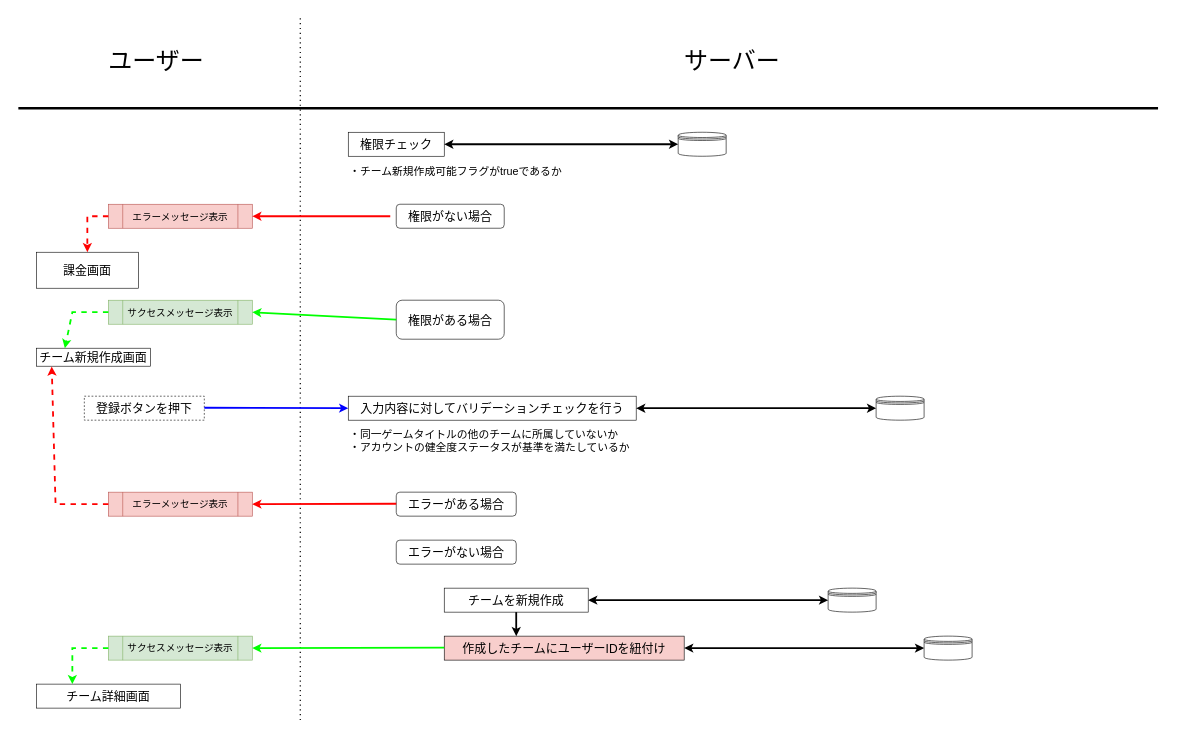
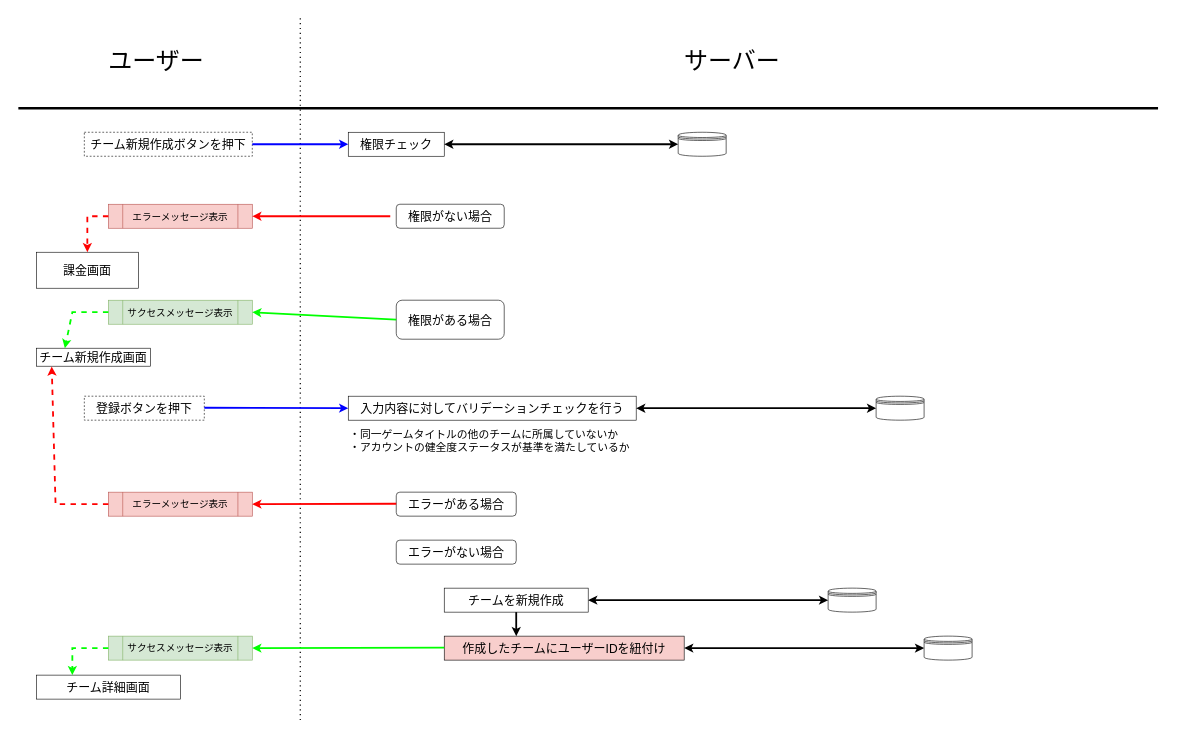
  <mxCell id="0" />
  <mxCell id="1" parent="0" />
  <mxCell id="2" value="" style="endArrow=none;html=1;rounded=0;strokeWidth=4;" parent="1" edge="1"><mxGeometry width="50" height="50" relative="1" as="geometry"><mxPoint x="30" y="180" as="sourcePoint" /><mxPoint x="1930" y="180" as="targetPoint" /></mxGeometry></mxCell>
  <mxCell id="3" value="" style="endArrow=none;dashed=1;html=1;dashPattern=1 3;strokeWidth=2;rounded=0;" parent="1" edge="1"><mxGeometry width="50" height="50" relative="1" as="geometry"><mxPoint x="500" y="1200" as="sourcePoint" /><mxPoint x="500" y="30" as="targetPoint" /></mxGeometry></mxCell>
  <mxCell id="4" value="ユーザー" style="text;html=1;strokeColor=none;fillColor=none;align=center;verticalAlign=middle;whiteSpace=wrap;rounded=0;fontSize=40;" parent="1" vertex="1"><mxGeometry width="480" height="160" as="geometry" x="20" y="20" /></mxCell>
  <mxCell id="5" value="サーバー" style="text;html=1;strokeColor=none;fillColor=none;align=center;verticalAlign=middle;whiteSpace=wrap;rounded=0;fontSize=40;" parent="1" vertex="1"><mxGeometry x="500" width="1440" height="160" as="geometry" y="20" /></mxCell>
+ <mxCell id="6" value="チーム新規作成ボタンを押下" style="rounded=0;whiteSpace=wrap;html=1;fontSize=20;dashed=1;" vertex="1" parent="1"><mxGeometry x="140" y="220" width="280" height="40" as="geometry" /></mxCell>
  <mxCell id="7" value="権限チェック" style="rounded=0;whiteSpace=wrap;html=1;fontSize=20;" vertex="1" parent="1"><mxGeometry x="580" y="220" width="160" height="40" as="geometry" /></mxCell>
- <mxCell id="8" value="・チーム新規作成可能フラグがtrueであるか" style="text;html=1;strokeColor=none;fillColor=none;align=left;verticalAlign=middle;whiteSpace=wrap;rounded=0;fontSize=18;" vertex="1" parent="1"><mxGeometry x="580" y="270" width="450" height="30" as="geometry" /></mxCell>
  <mxCell id="9" value="権限がない場合" style="rounded=1;whiteSpace=wrap;html=1;fontSize=20;" vertex="1" parent="1"><mxGeometry x="660" y="340" width="180" height="40" as="geometry" /></mxCell>
  <mxCell id="10" value="エラーメッセージ表示" style="shape=process;whiteSpace=wrap;html=1;backgroundOutline=1;fontSize=16;fillColor=#f8cecc;strokeColor=#b85450;" vertex="1" parent="1"><mxGeometry x="180" y="340" width="240" height="40" as="geometry" /></mxCell>
  <mxCell id="11" value="権限がある場合" style="rounded=1;whiteSpace=wrap;html=1;fontSize=20;" vertex="1" parent="1"><mxGeometry x="660" y="500" width="180" height="65" as="geometry" /></mxCell>
  <mxCell id="12" value="サクセスメッセージ表示" style="shape=process;whiteSpace=wrap;html=1;backgroundOutline=1;fontSize=16;fillColor=#d5e8d4;strokeColor=#82b366;" vertex="1" parent="1"><mxGeometry x="180" y="500" width="240" height="40" as="geometry" /></mxCell>
  <mxCell id="13" value="チーム新規作成画面" style="rounded=0;whiteSpace=wrap;html=1;fontSize=20;" vertex="1" parent="1"><mxGeometry x="60" y="580" width="190" height="30" as="geometry" /></mxCell>
  <mxCell id="14" value="登録ボタンを押下" style="rounded=0;whiteSpace=wrap;html=1;fontSize=20;dashed=1;" vertex="1" parent="1"><mxGeometry x="140" y="660" width="200" height="40" as="geometry" /></mxCell>
  <mxCell id="15" value="入力内容に対してバリデーションチェックを行う" style="rounded=0;whiteSpace=wrap;html=1;fontSize=20;" vertex="1" parent="1"><mxGeometry x="580" y="660" width="480" height="40" as="geometry" /></mxCell>
  <mxCell id="16" value="・同一ゲームタイトルの他のチームに所属していないか&lt;br&gt;・アカウントの健全度ステータスが基準を満たしているか" style="text;html=1;strokeColor=none;fillColor=none;align=left;verticalAlign=middle;whiteSpace=wrap;rounded=0;fontSize=18;" vertex="1" parent="1"><mxGeometry x="580" y="720" width="560" height="30" as="geometry" /></mxCell>
  <mxCell id="17" value="課金画面" style="rounded=0;whiteSpace=wrap;html=1;fontSize=20;" vertex="1" parent="1"><mxGeometry x="60" y="420" width="170" height="60" as="geometry" /></mxCell>
  <mxCell id="18" value="エラーがある場合" style="rounded=1;whiteSpace=wrap;html=1;fontSize=20;" vertex="1" parent="1"><mxGeometry x="660" y="820" width="200" height="40" as="geometry" /></mxCell>
  <mxCell id="19" value="エラーメッセージ表示" style="shape=process;whiteSpace=wrap;html=1;backgroundOutline=1;fontSize=16;fillColor=#f8cecc;strokeColor=#b85450;" vertex="1" parent="1"><mxGeometry x="180" y="820" width="240" height="40" as="geometry" /></mxCell>
  <mxCell id="20" value="エラーがない場合" style="rounded=1;whiteSpace=wrap;html=1;fontSize=20;" vertex="1" parent="1"><mxGeometry x="660" y="900" width="200" height="40" as="geometry" /></mxCell>
  <mxCell id="21" value="サクセスメッセージ表示" style="shape=process;whiteSpace=wrap;html=1;backgroundOutline=1;fontSize=16;fillColor=#d5e8d4;strokeColor=#82b366;" vertex="1" parent="1"><mxGeometry x="180" y="1060" width="240" height="40" as="geometry" /></mxCell>
  <mxCell id="22" value="チームを新規作成" style="rounded=0;whiteSpace=wrap;html=1;fontSize=20;" vertex="1" parent="1"><mxGeometry x="740" y="980" width="240" height="40" as="geometry" /></mxCell>
  <mxCell id="23" value="作成したチームにユーザーIDを紐付け" style="rounded=0;whiteSpace=wrap;html=1;fontSize=20;fillColor=#f8cecc;" vertex="1" parent="1"><mxGeometry x="740" y="1060" width="400" height="40" as="geometry" /></mxCell>
- <mxCell id="24" value="チーム詳細画面" style="rounded=0;whiteSpace=wrap;html=1;fontSize=20;" vertex="1" parent="1"><mxGeometry x="60" y="1140" width="240" height="40" as="geometry" /></mxCell>
+ <mxCell id="24" value="チーム詳細画面" style="rounded=0;whiteSpace=wrap;html=1;fontSize=20;" vertex="1" parent="1"><mxGeometry x="60" y="1125" width="240" height="40" as="geometry" /></mxCell>
+ <mxCell id="25" value="" style="endArrow=classic;html=1;rounded=0;fontSize=16;strokeWidth=3;exitX=1;exitY=0.5;exitDx=0;exitDy=0;entryX=0;entryY=0.5;entryDx=0;entryDy=0;strokeColor=#0000FF;" edge="1" parent="1" source="6" target="7"><mxGeometry width="50" height="50" relative="1" as="geometry"><mxPoint x="640" y="400" as="sourcePoint" /><mxPoint x="690" y="350" as="targetPoint" /></mxGeometry></mxCell>
  <mxCell id="26" value="" style="endArrow=classic;html=1;rounded=0;fontSize=16;strokeWidth=3;exitX=1;exitY=0.5;exitDx=0;exitDy=0;entryX=0;entryY=0.5;entryDx=0;entryDy=0;strokeColor=#0000FF;" edge="1" parent="1" target="15"><mxGeometry width="50" height="50" relative="1" as="geometry"><mxPoint x="340" y="679.29" as="sourcePoint" /><mxPoint x="500" y="679.29" as="targetPoint" /></mxGeometry></mxCell>
  <mxCell id="27" value="" style="endArrow=classic;html=1;rounded=0;fontSize=16;strokeColor=#FF0000;strokeWidth=3;entryX=1;entryY=0.5;entryDx=0;entryDy=0;" edge="1" parent="1" target="10"><mxGeometry width="50" height="50" relative="1" as="geometry"><mxPoint x="650" y="360" as="sourcePoint" /><mxPoint x="690" y="580" as="targetPoint" /></mxGeometry></mxCell>
  <mxCell id="28" value="" style="endArrow=classic;html=1;rounded=0;fontSize=16;strokeColor=#FF0000;strokeWidth=3;entryX=1;entryY=0.5;entryDx=0;entryDy=0;" edge="1" parent="1" target="19"><mxGeometry width="50" height="50" relative="1" as="geometry"><mxPoint x="660" y="839.29" as="sourcePoint" /><mxPoint x="430" y="839.29" as="targetPoint" /></mxGeometry></mxCell>
  <mxCell id="29" value="" style="endArrow=classic;html=1;rounded=0;fontSize=16;strokeColor=#FF0000;strokeWidth=3;entryX=0.5;entryY=0;entryDx=0;entryDy=0;exitX=0;exitY=0.5;exitDx=0;exitDy=0;dashed=1;" edge="1" parent="1" source="10" target="17"><mxGeometry width="50" height="50" relative="1" as="geometry"><mxPoint x="460" y="430" as="sourcePoint" /><mxPoint x="230" y="430" as="targetPoint" /><Array as="points"><mxPoint x="145" y="360" /></Array></mxGeometry></mxCell>
  <mxCell id="30" value="" style="endArrow=classic;html=1;rounded=0;fontSize=16;strokeColor=#FF0000;strokeWidth=3;entryX=0.135;entryY=1.021;entryDx=0;entryDy=0;exitX=0;exitY=0.5;exitDx=0;exitDy=0;entryPerimeter=0;dashed=1;" edge="1" parent="1" source="19" target="13"><mxGeometry width="50" height="50" relative="1" as="geometry"><mxPoint x="240" y="770" as="sourcePoint" /><mxPoint x="10" y="770" as="targetPoint" /><Array as="points"><mxPoint x="92" y="840" /></Array></mxGeometry></mxCell>
  <mxCell id="31" value="" style="endArrow=classic;html=1;rounded=0;fontSize=16;strokeColor=#00FF00;strokeWidth=3;entryX=1;entryY=0.5;entryDx=0;entryDy=0;exitX=0;exitY=0.5;exitDx=0;exitDy=0;" edge="1" parent="1" source="11" target="12"><mxGeometry width="50" height="50" relative="1" as="geometry"><mxPoint x="640" y="700" as="sourcePoint" /><mxPoint x="690" y="650" as="targetPoint" /></mxGeometry></mxCell>
  <mxCell id="32" value="" style="endArrow=classic;html=1;rounded=0;fontSize=16;strokeColor=#00FF00;strokeWidth=3;entryX=1;entryY=0.5;entryDx=0;entryDy=0;exitX=0;exitY=0.5;exitDx=0;exitDy=0;" edge="1" parent="1" target="21"><mxGeometry width="50" height="50" relative="1" as="geometry"><mxPoint x="740" y="1079.29" as="sourcePoint" /><mxPoint x="500" y="1079.29" as="targetPoint" /></mxGeometry></mxCell>
  <mxCell id="33" value="" style="endArrow=classic;html=1;rounded=0;fontSize=16;strokeColor=#00FF00;strokeWidth=3;entryX=0.25;entryY=0;entryDx=0;entryDy=0;exitX=0;exitY=0.5;exitDx=0;exitDy=0;dashed=1;" edge="1" parent="1" source="12" target="13"><mxGeometry width="50" height="50" relative="1" as="geometry"><mxPoint x="480" y="450" as="sourcePoint" /><mxPoint x="240" y="450" as="targetPoint" /><Array as="points"><mxPoint x="120" y="520" /></Array></mxGeometry></mxCell>
  <mxCell id="34" value="" style="endArrow=classic;html=1;rounded=0;fontSize=16;strokeColor=#00FF00;strokeWidth=3;entryX=0.25;entryY=0;entryDx=0;entryDy=0;exitX=0;exitY=0.5;exitDx=0;exitDy=0;dashed=1;" edge="1" parent="1" source="21" target="24"><mxGeometry width="50" height="50" relative="1" as="geometry"><mxPoint x="130" y="960" as="sourcePoint" /><mxPoint x="-110" y="960" as="targetPoint" /><Array as="points"><mxPoint x="120" y="1080" /></Array></mxGeometry></mxCell>
  <mxCell id="35" value="" style="endArrow=classic;html=1;rounded=0;fontSize=16;strokeColor=#000000;strokeWidth=3;exitX=0.5;exitY=1;exitDx=0;exitDy=0;" edge="1" parent="1" source="22"><mxGeometry width="50" height="50" relative="1" as="geometry"><mxPoint x="720" y="780" as="sourcePoint" /><mxPoint x="860" y="1060" as="targetPoint" /></mxGeometry></mxCell>
  <mxCell id="36" value="" style="shape=datastore;whiteSpace=wrap;html=1;fontSize=16;" vertex="1" parent="1"><mxGeometry x="1130" y="220" width="80" height="40" as="geometry" /></mxCell>
  <mxCell id="37" value="" style="endArrow=classic;startArrow=classic;html=1;rounded=0;fontSize=16;strokeColor=#000000;strokeWidth=3;entryX=0;entryY=0.5;entryDx=0;entryDy=0;exitX=1;exitY=0.5;exitDx=0;exitDy=0;" edge="1" parent="1" source="7" target="36"><mxGeometry width="50" height="50" relative="1" as="geometry"><mxPoint x="1010" y="240" as="sourcePoint" /><mxPoint x="1130" y="720" as="targetPoint" /></mxGeometry></mxCell>
  <mxCell id="38" value="" style="shape=datastore;whiteSpace=wrap;html=1;fontSize=16;" vertex="1" parent="1"><mxGeometry x="1460" y="660" width="80" height="40" as="geometry" /></mxCell>
  <mxCell id="39" value="" style="endArrow=classic;startArrow=classic;html=1;rounded=0;fontSize=16;strokeColor=#000000;strokeWidth=3;entryX=0;entryY=0.5;entryDx=0;entryDy=0;exitX=1;exitY=0.5;exitDx=0;exitDy=0;" edge="1" parent="1" target="38"><mxGeometry width="50" height="50" relative="1" as="geometry"><mxPoint x="1060" y="680" as="sourcePoint" /><mxPoint x="1180" y="1160" as="targetPoint" /></mxGeometry></mxCell>
  <mxCell id="40" value="" style="shape=datastore;whiteSpace=wrap;html=1;fontSize=16;" vertex="1" parent="1"><mxGeometry x="1380" y="980" width="80" height="40" as="geometry" /></mxCell>
  <mxCell id="41" value="" style="endArrow=classic;startArrow=classic;html=1;rounded=0;fontSize=16;strokeColor=#000000;strokeWidth=3;entryX=0;entryY=0.5;entryDx=0;entryDy=0;exitX=1;exitY=0.5;exitDx=0;exitDy=0;" edge="1" parent="1" target="40"><mxGeometry width="50" height="50" relative="1" as="geometry"><mxPoint x="980" y="1000" as="sourcePoint" /><mxPoint x="1100" y="1480" as="targetPoint" /></mxGeometry></mxCell>
  <mxCell id="42" value="" style="shape=datastore;whiteSpace=wrap;html=1;fontSize=16;" vertex="1" parent="1"><mxGeometry x="1540" y="1060" width="80" height="40" as="geometry" /></mxCell>
  <mxCell id="43" value="" style="endArrow=classic;startArrow=classic;html=1;rounded=0;fontSize=16;strokeColor=#000000;strokeWidth=3;entryX=0;entryY=0.5;entryDx=0;entryDy=0;exitX=1;exitY=0.5;exitDx=0;exitDy=0;" edge="1" parent="1" target="42"><mxGeometry width="50" height="50" relative="1" as="geometry"><mxPoint x="1140" y="1080" as="sourcePoint" /><mxPoint x="1260" y="1560" as="targetPoint" /></mxGeometry></mxCell>
